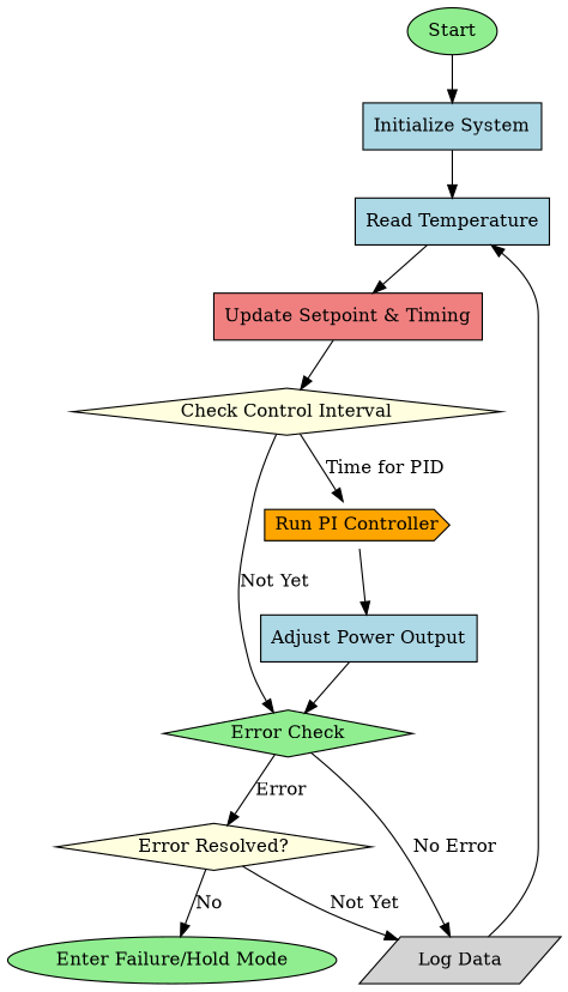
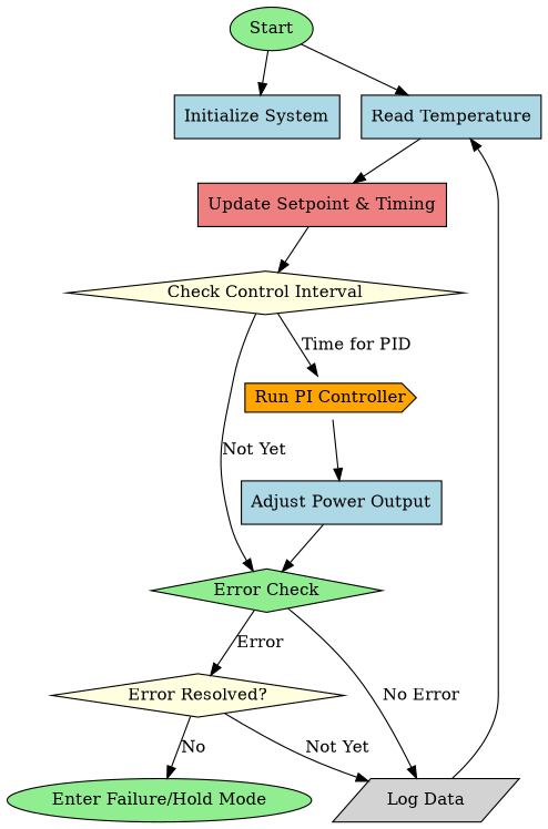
  digraph {
    rankdir=TB
    node [fillcolor=lightgreen shape=box style=filled]
    n1 [label=Start shape=ellipse]
    n2 [fillcolor=lightblue label="Initialize System"]
    n3 [fillcolor=lightblue label="Read Temperature"]
    n4 [fillcolor=lightcoral label="Update Setpoint & Timing"]
    n5 [fillcolor=lightyellow label="Check Control Interval" shape=diamond]
    n6 [fillcolor=orange label="Run PI Controller" shape=cds]
    n7 [label="Error Check" shape=diamond]
    n8 [fillcolor=lightblue label="Adjust Power Output"]
    n9 [fillcolor=lightgrey label="Log Data" shape=parallelogram]
    n10 [fillcolor=lightyellow label="Error Resolved?" shape=diamond]
    n11 [label="Enter Failure/Hold Mode" shape=ellipse]
    n1 -> n2
-   n2 -> n3
+   n1 -> n3
    n3 -> n4
    n4 -> n5
    n5 -> n6 [label="Time for PID"]
    n5 -> n7 [label="Not Yet"]
    n6 -> n8
    n7 -> n9 [label="No Error"]
    n7 -> n10 [label=Error]
    n8 -> n7
    n9 -> n3
    n10 -> n9 [label="Not Yet"]
    n10 -> n11 [label=No]
  }
